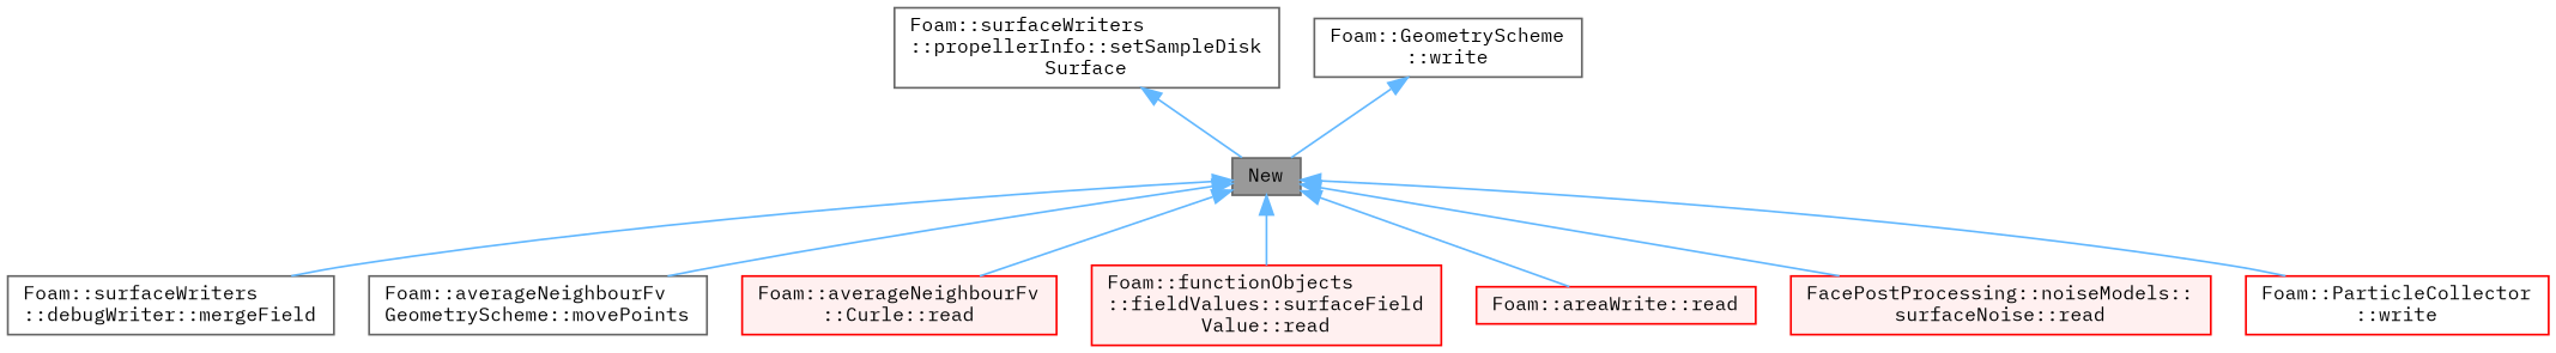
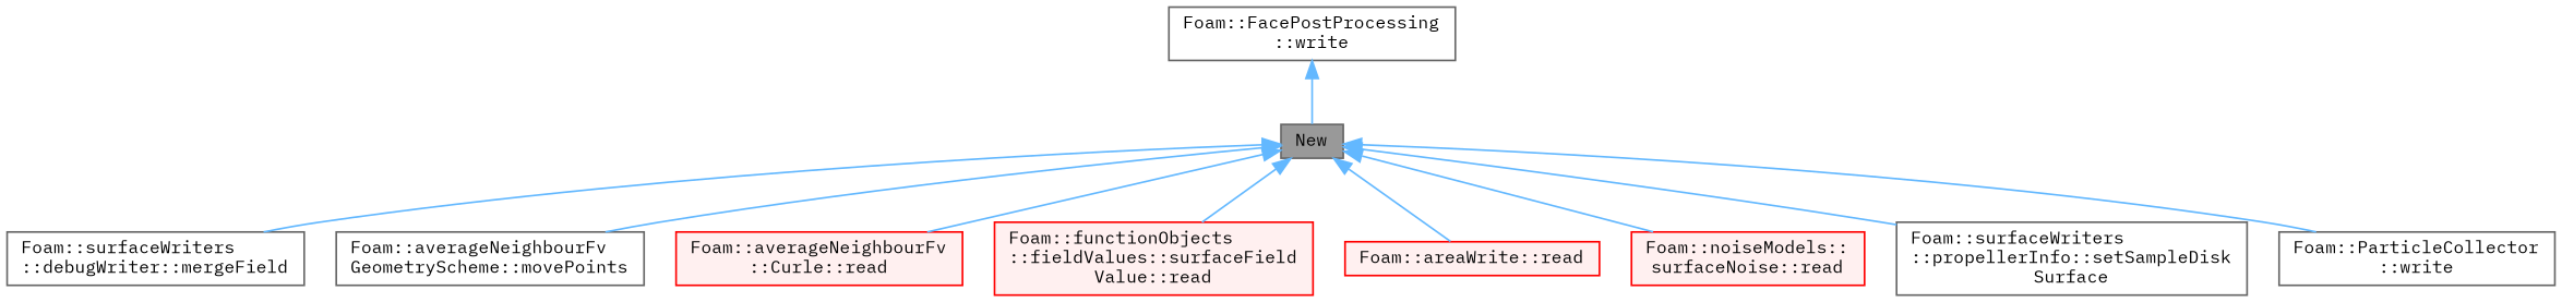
  digraph {
    fontname="IBM Plex Mono"
    rankdir=TB
    node [color=grey40 fillcolor=white fontname="IBM Plex Mono" fontsize=10 shape=box style=filled]
    edge [color=steelblue1 dir=back fontname="IBM Plex Mono" fontsize=10 labelfontname=Helvetica labelfontsize=10 style=solid]
    n1 [color=gray40 fillcolor=grey60 fontcolor=black height=0.2 label=New width=0.4]
    n2 [height=0.2 label="Foam::surfaceWriters\l::debugWriter::mergeField" width=0.4]
    n3 [height=0.2 label="Foam::averageNeighbourFv\lGeometryScheme::movePoints" width=0.4]
    n4 [color=red fillcolor="#FFF0F0" height=0.2 label="Foam::averageNeighbourFv\l::Curle::read" width=0.4]
    n5 [color=red fillcolor="#FFF0F0" height=0.2 label="Foam::functionObjects\l::fieldValues::surfaceField\lValue::read" width=0.4]
    n6 [color=red fillcolor="#FFF0F0" height=0.2 label="Foam::areaWrite::read" width=0.4]
-   n7 [color=red fillcolor="#FFF0F0" height=0.2 label="FacePostProcessing::noiseModels::\lsurfaceNoise::read" width=0.4]
+   n7 [color=red fillcolor="#FFF0F0" height=0.2 label="Foam::noiseModels::\lsurfaceNoise::read" width=0.4]
    n8 [height=0.2 label="Foam::surfaceWriters\l::propellerInfo::setSampleDisk\lSurface" width=0.4]
-   n9 [color=red height=0.2 label="Foam::ParticleCollector\l::write" width=0.4]
-   n10 [height=0.2 label="Foam::GeometryScheme\l::write" width=0.4]
+   n9 [height=0.2 label="Foam::ParticleCollector\l::write" width=0.4]
+   n10 [height=0.2 label="Foam::FacePostProcessing\l::write" width=0.4]
    n1 -> n2
    n1 -> n3
    n1 -> n4
    n1 -> n5
    n1 -> n6
    n1 -> n7
-   n8 -> n1
+   n1 -> n8
    n1 -> n9
    n10 -> n1
  }
